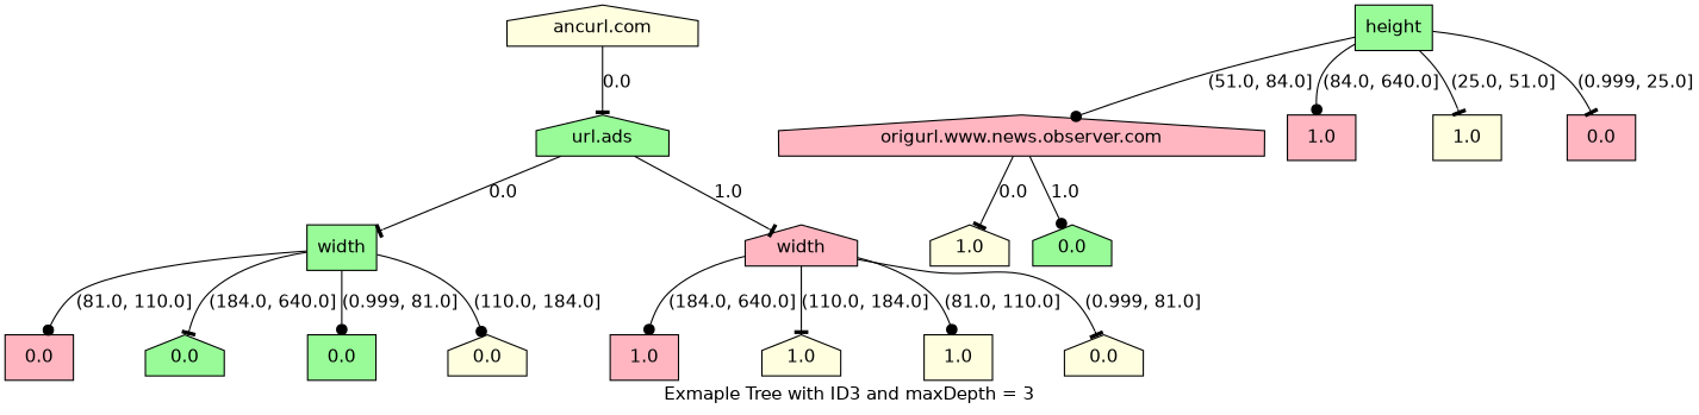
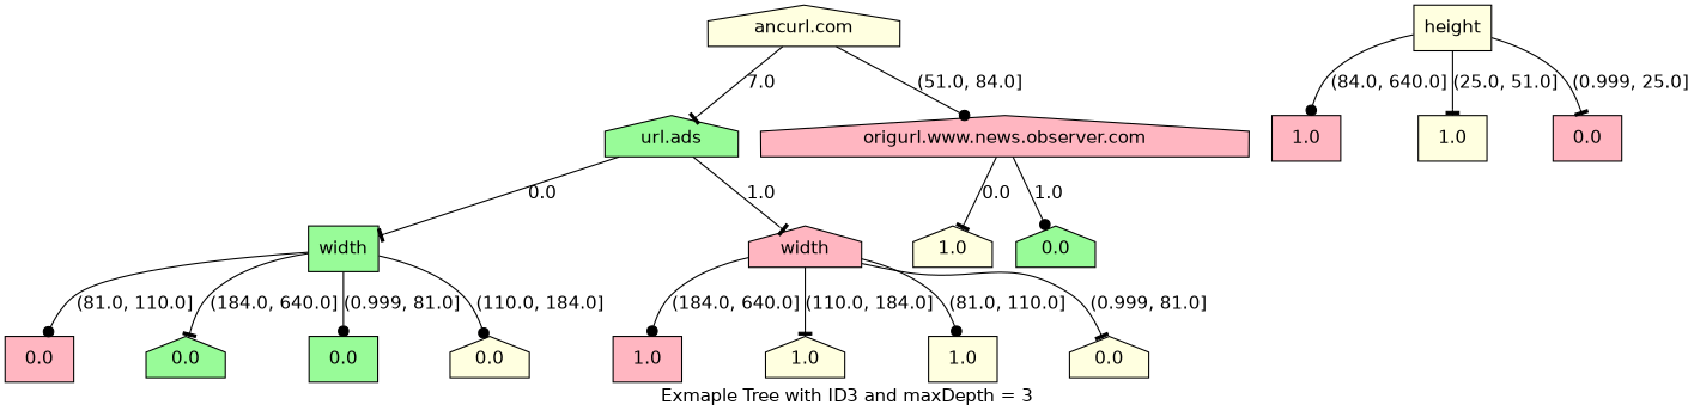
  digraph {
    fontname="DejaVu Sans"
    label="Exmaple Tree with ID3 and maxDepth = 3"
    node [fillcolor=lightyellow fontname="DejaVu Sans" shape=house style=filled]
    edge [arrowhead=tee fontname="DejaVu Sans"]
    n1 [label="ancurl.com"]
    n2 [fillcolor=palegreen label="url.ads"]
    n3 [fillcolor=palegreen label=width shape=box]
    n4 [fillcolor=lightpink label=width]
-   n5 [fillcolor=palegreen label=height shape=box]
+   n5 [label=height shape=box]
    n6 [fillcolor=lightpink label="origurl.www.news.observer.com"]
    n7 [fillcolor=lightpink label=1.0 shape=box]
    n8 [label=1.0 shape=box]
    n9 [fillcolor=lightpink label=0.0 shape=box]
    n10 [fillcolor=lightpink label=0.0 shape=box]
    n11 [fillcolor=palegreen label=0.0]
    n12 [fillcolor=palegreen label=0.0 shape=box]
    n13 [label=0.0]
    n14 [fillcolor=lightpink label=1.0 shape=box]
    n15 [label=1.0]
    n16 [label=1.0 shape=box]
    n17 [label=0.0]
    n18 [label=1.0]
    n19 [fillcolor=palegreen label=0.0]
-   n1 -> n2 [label=0.0]
+   n1 -> n2 [label=7.0]
    n2 -> n3 [label=0.0]
    n2 -> n4 [label=1.0]
    n3 -> n10 [arrowhead=dot label="(81.0, 110.0]"]
    n3 -> n11 [label="(184.0, 640.0]"]
    n3 -> n12 [arrowhead=dot label="(0.999, 81.0]"]
    n3 -> n13 [arrowhead=dot label="(110.0, 184.0]"]
    n4 -> n14 [arrowhead=dot label="(184.0, 640.0]"]
    n4 -> n15 [label="(110.0, 184.0]"]
    n4 -> n16 [arrowhead=dot label="(81.0, 110.0]"]
    n4 -> n17 [label="(0.999, 81.0]"]
-   n5 -> n6 [arrowhead=dot label="(51.0, 84.0]"]
+   n1 -> n6 [arrowhead=dot label="(51.0, 84.0]"]
    n5 -> n7 [arrowhead=dot label="(84.0, 640.0]"]
    n5 -> n8 [label="(25.0, 51.0]"]
    n5 -> n9 [label="(0.999, 25.0]"]
    n6 -> n18 [label=0.0]
    n6 -> n19 [arrowhead=dot label=1.0]
  }
